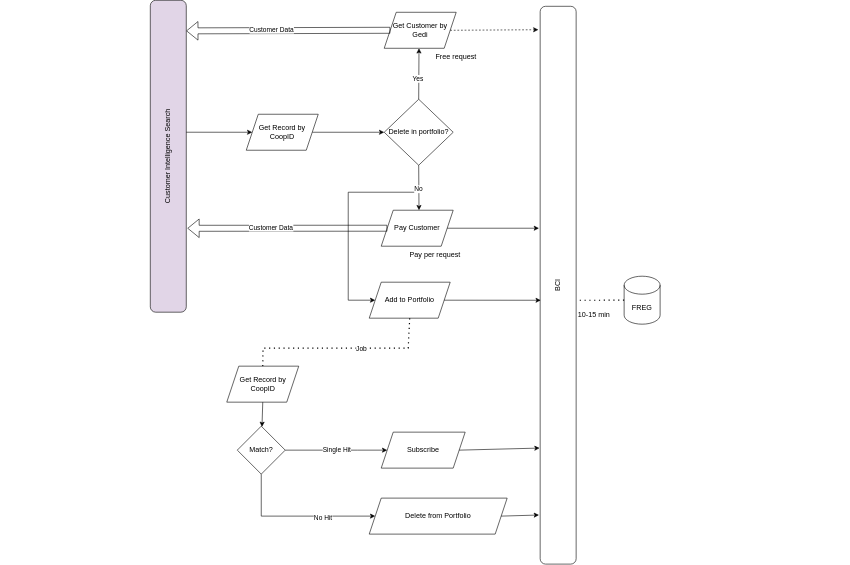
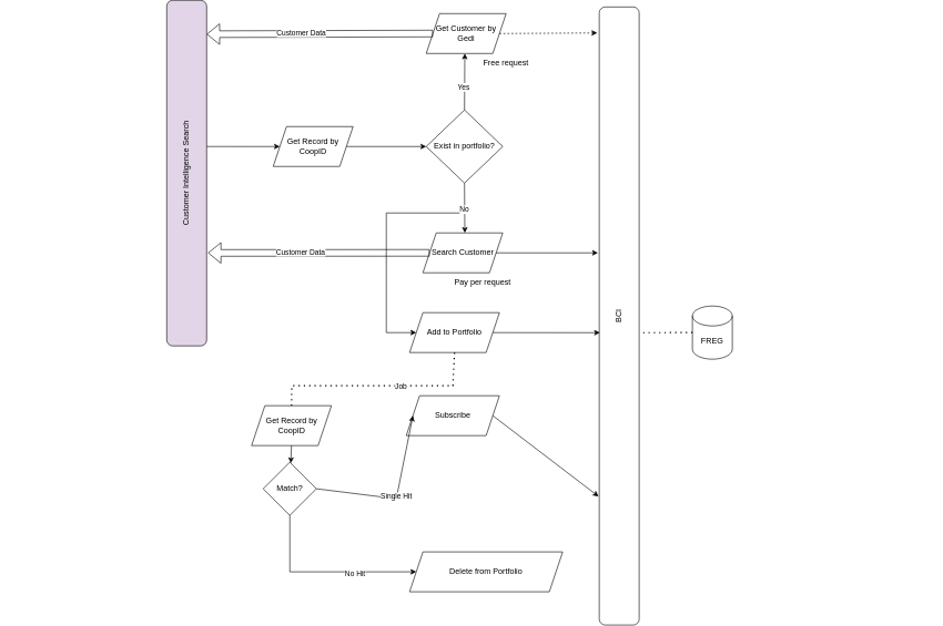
  <mxCell id="0" />
  <mxCell id="1" parent="0" />
- <mxCell id="2" value="Delete in portfolio?" style="rhombus;whiteSpace=wrap;html=1;" vertex="1" parent="1"><mxGeometry x="640" y="165" width="115" height="110" as="geometry" /></mxCell>
+ <mxCell id="2" value="Exist in portfolio?" style="rhombus;whiteSpace=wrap;html=1;" vertex="1" parent="1"><mxGeometry x="640" y="165" width="115" height="110" as="geometry" /></mxCell>
  <mxCell id="3" value="" style="endArrow=classic;html=1;rounded=0;entryX=0;entryY=0.5;entryDx=0;entryDy=0;exitX=1;exitY=0.5;exitDx=0;exitDy=0;" edge="1" parent="1" source="4" target="2"><mxGeometry width="50" height="50" relative="1" as="geometry"><mxPoint x="500" y="50" as="sourcePoint" /><mxPoint x="490" y="30" as="targetPoint" /></mxGeometry></mxCell>
  <mxCell id="4" value="Get Record by CoopID" style="shape=parallelogram;perimeter=parallelogramPerimeter;whiteSpace=wrap;html=1;fixedSize=1;" vertex="1" parent="1"><mxGeometry x="410" y="190" width="120" height="60" as="geometry" /></mxCell>
  <mxCell id="5" value="" style="endArrow=classic;html=1;rounded=0;exitX=0.5;exitY=0;exitDx=0;exitDy=0;" edge="1" parent="1" source="2"><mxGeometry width="50" height="50" relative="1" as="geometry"><mxPoint x="700" y="160" as="sourcePoint" /><mxPoint x="698" y="80" as="targetPoint" /></mxGeometry></mxCell>
  <mxCell id="6" value="Yes" style="edgeLabel;html=1;align=center;verticalAlign=middle;resizable=0;points=[];" vertex="1" connectable="0" parent="5"><mxGeometry x="-0.2" y="2" relative="1" as="geometry"><mxPoint as="offset" /></mxGeometry></mxCell>
  <mxCell id="7" value="" style="endArrow=classic;html=1;rounded=0;exitX=0.5;exitY=1;exitDx=0;exitDy=0;" edge="1" parent="1" source="2"><mxGeometry width="50" height="50" relative="1" as="geometry"><mxPoint x="700" y="370" as="sourcePoint" /><mxPoint x="698" y="350" as="targetPoint" /></mxGeometry></mxCell>
  <mxCell id="8" value="No" style="edgeLabel;html=1;align=center;verticalAlign=middle;resizable=0;points=[];" vertex="1" connectable="0" parent="7"><mxGeometry x="0.04" y="-1" relative="1" as="geometry"><mxPoint as="offset" /></mxGeometry></mxCell>
  <mxCell id="9" value="Get Customer by Gedi" style="shape=parallelogram;perimeter=parallelogramPerimeter;whiteSpace=wrap;html=1;fixedSize=1;" vertex="1" parent="1"><mxGeometry x="640" y="20" width="120" height="60" as="geometry" /></mxCell>
- <mxCell id="10" value="Pay Customer" style="shape=parallelogram;perimeter=parallelogramPerimeter;whiteSpace=wrap;html=1;fixedSize=1;" vertex="1" parent="1"><mxGeometry x="635" y="350" width="120" height="60" as="geometry" /></mxCell>
+ <mxCell id="10" value="Search Customer" style="shape=parallelogram;perimeter=parallelogramPerimeter;whiteSpace=wrap;html=1;fixedSize=1;" vertex="1" parent="1"><mxGeometry x="635" y="350" width="120" height="60" as="geometry" /></mxCell>
  <mxCell id="11" value="" style="endArrow=classic;html=1;rounded=0;entryX=0;entryY=0.5;entryDx=0;entryDy=0;" edge="1" parent="1" target="12"><mxGeometry width="50" height="50" relative="1" as="geometry"><mxPoint x="690" y="320" as="sourcePoint" /><mxPoint x="580" y="510" as="targetPoint" /><Array as="points"><mxPoint x="580" y="320" /><mxPoint x="580" y="500" /></Array></mxGeometry></mxCell>
  <mxCell id="12" value="Add to Portfolio" style="shape=parallelogram;perimeter=parallelogramPerimeter;whiteSpace=wrap;html=1;fixedSize=1;" vertex="1" parent="1"><mxGeometry x="615" y="470" width="135" height="60" as="geometry" /></mxCell>
- <mxCell id="13" value="Subscribe" style="shape=parallelogram;perimeter=parallelogramPerimeter;whiteSpace=wrap;html=1;fixedSize=1;" vertex="1" parent="1"><mxGeometry x="635" y="720" width="140" height="60" as="geometry" /></mxCell>
+ <mxCell id="13" value="Subscribe" style="shape=parallelogram;perimeter=parallelogramPerimeter;whiteSpace=wrap;html=1;fixedSize=1;" vertex="1" parent="1"><mxGeometry x="610" y="595" width="140" height="60" as="geometry" /></mxCell>
  <mxCell id="14" value="" style="endArrow=classic;html=1;rounded=0;entryX=0;entryY=0.5;entryDx=0;entryDy=0;exitX=1;exitY=0.5;exitDx=0;exitDy=0;" edge="1" parent="1" source="22" target="13"><mxGeometry width="50" height="50" relative="1" as="geometry"><mxPoint x="525" y="720" as="sourcePoint" /><mxPoint x="605" y="700" as="targetPoint" /><Array as="points"><mxPoint x="595" y="750" /></Array></mxGeometry></mxCell>
  <mxCell id="15" value="Single Hit" style="edgeLabel;html=1;align=center;verticalAlign=middle;resizable=0;points=[];" vertex="1" connectable="0" parent="14"><mxGeometry y="1" relative="1" as="geometry"><mxPoint as="offset" /></mxGeometry></mxCell>
  <mxCell id="16" value="FREG" style="shape=cylinder3;whiteSpace=wrap;html=1;boundedLbl=1;backgroundOutline=1;size=15;" vertex="1" parent="1"><mxGeometry x="1040" y="460" width="60" height="80" as="geometry" /></mxCell>
  <mxCell id="17" value="" style="endArrow=none;dashed=1;html=1;dashPattern=1 3;strokeWidth=2;rounded=0;exitX=0;exitY=0.5;exitDx=0;exitDy=0;exitPerimeter=0;entryX=0.473;entryY=1.05;entryDx=0;entryDy=0;entryPerimeter=0;" edge="1" parent="1" source="16" target="35"><mxGeometry width="50" height="50" relative="1" as="geometry"><mxPoint x="860" y="500" as="sourcePoint" /><mxPoint x="920" y="500" as="targetPoint" /></mxGeometry></mxCell>
  <mxCell id="18" value="Pay per request" style="text;html=1;align=center;verticalAlign=middle;whiteSpace=wrap;rounded=0;" vertex="1" parent="1"><mxGeometry x="675" y="410" width="100" height="30" as="geometry" /></mxCell>
  <mxCell id="19" value="Free request" style="text;html=1;align=center;verticalAlign=middle;whiteSpace=wrap;rounded=0;" vertex="1" parent="1"><mxGeometry x="710" y="80" width="100" height="30" as="geometry" /></mxCell>
  <mxCell id="20" value="" style="shape=flexArrow;endArrow=classic;html=1;rounded=0;exitX=0;exitY=0.5;exitDx=0;exitDy=0;entryX=0.902;entryY=1;entryDx=0;entryDy=0;entryPerimeter=0;" edge="1" parent="1" source="9" target="28"><mxGeometry width="50" height="50" relative="1" as="geometry"><mxPoint x="500" y="40" as="sourcePoint" /><mxPoint x="320" y="50" as="targetPoint" /></mxGeometry></mxCell>
  <mxCell id="21" value="Customer Data" style="edgeLabel;html=1;align=center;verticalAlign=middle;resizable=0;points=[];" vertex="1" connectable="0" parent="20"><mxGeometry x="0.164" y="-2" relative="1" as="geometry"><mxPoint as="offset" /></mxGeometry></mxCell>
- <mxCell id="22" value="Match?" style="rhombus;whiteSpace=wrap;html=1;" vertex="1" parent="1"><mxGeometry x="395" y="710" width="80" height="80" as="geometry" /></mxCell>
- <mxCell id="23" value="10-15 min" style="text;html=1;align=center;verticalAlign=middle;whiteSpace=wrap;rounded=0;" vertex="1" parent="1"><mxGeometry x="960" y="510" width="60" height="30" as="geometry" /></mxCell>
+ <mxCell id="22" value="Match?" style="rhombus;whiteSpace=wrap;html=1;" vertex="1" parent="1"><mxGeometry x="395" y="695" width="80" height="80" as="geometry" /></mxCell>
  <mxCell id="24" value="" style="endArrow=none;dashed=1;html=1;dashPattern=1 3;strokeWidth=2;rounded=0;entryX=0.5;entryY=1;entryDx=0;entryDy=0;exitX=0.5;exitY=0;exitDx=0;exitDy=0;" edge="1" parent="1" source="29" target="12"><mxGeometry width="50" height="50" relative="1" as="geometry"><mxPoint x="683" y="620" as="sourcePoint" /><mxPoint x="660" y="560" as="targetPoint" /><Array as="points"><mxPoint x="438" y="580" /><mxPoint x="680" y="580" /></Array></mxGeometry></mxCell>
  <mxCell id="25" value="Job" style="edgeLabel;html=1;align=center;verticalAlign=middle;resizable=0;points=[];" vertex="1" connectable="0" parent="24"><mxGeometry x="0.202" relative="1" as="geometry"><mxPoint as="offset" /></mxGeometry></mxCell>
  <mxCell id="26" value="" style="shape=flexArrow;endArrow=classic;html=1;rounded=0;exitX=0;exitY=0.5;exitDx=0;exitDy=0;entryX=0.269;entryY=1.033;entryDx=0;entryDy=0;entryPerimeter=0;" edge="1" parent="1" source="10" target="28"><mxGeometry width="50" height="50" relative="1" as="geometry"><mxPoint x="642.5" y="379.5" as="sourcePoint" /><mxPoint x="320" y="380" as="targetPoint" /></mxGeometry></mxCell>
  <mxCell id="27" value="Customer Data" style="edgeLabel;html=1;align=center;verticalAlign=middle;resizable=0;points=[];" vertex="1" connectable="0" parent="26"><mxGeometry x="0.164" y="-2" relative="1" as="geometry"><mxPoint as="offset" /></mxGeometry></mxCell>
  <mxCell id="28" value="Customer Intelligence Search" style="rounded=1;whiteSpace=wrap;html=1;rotation=-90;fillColor=#e1d5e7;" vertex="1" parent="1"><mxGeometry x="20" y="230" width="520" height="60" as="geometry" /></mxCell>
  <mxCell id="29" value="Get Record by CoopID" style="shape=parallelogram;perimeter=parallelogramPerimeter;whiteSpace=wrap;html=1;fixedSize=1;" vertex="1" parent="1"><mxGeometry x="377.5" y="610" width="120" height="60" as="geometry" /></mxCell>
  <mxCell id="30" value="" style="endArrow=classic;html=1;rounded=0;entryX=0;entryY=0.5;entryDx=0;entryDy=0;exitX=0.577;exitY=1;exitDx=0;exitDy=0;exitPerimeter=0;" edge="1" parent="1" source="28" target="4"><mxGeometry width="50" height="50" relative="1" as="geometry"><mxPoint x="340" y="250" as="sourcePoint" /><mxPoint x="390" y="200" as="targetPoint" /></mxGeometry></mxCell>
  <mxCell id="31" value="" style="endArrow=classic;html=1;rounded=0;exitX=0.5;exitY=1;exitDx=0;exitDy=0;" edge="1" parent="1" source="29" target="22"><mxGeometry width="50" height="50" relative="1" as="geometry"><mxPoint x="315" y="740" as="sourcePoint" /><mxPoint x="365" y="690" as="targetPoint" /></mxGeometry></mxCell>
  <mxCell id="32" value="Delete from Portfolio" style="shape=parallelogram;perimeter=parallelogramPerimeter;whiteSpace=wrap;html=1;fixedSize=1;" vertex="1" parent="1"><mxGeometry x="615" y="830" width="230" height="60" as="geometry" /></mxCell>
  <mxCell id="33" value="" style="endArrow=classic;html=1;rounded=0;entryX=0;entryY=0.5;entryDx=0;entryDy=0;exitX=0.5;exitY=1;exitDx=0;exitDy=0;" edge="1" parent="1" source="22" target="32"><mxGeometry width="50" height="50" relative="1" as="geometry"><mxPoint x="445" y="860" as="sourcePoint" /><mxPoint x="575" y="850" as="targetPoint" /><Array as="points"><mxPoint x="435" y="860" /></Array></mxGeometry></mxCell>
  <mxCell id="34" value="No Hit" style="edgeLabel;html=1;align=center;verticalAlign=middle;resizable=0;points=[];" vertex="1" connectable="0" parent="33"><mxGeometry x="0.323" y="-2" relative="1" as="geometry"><mxPoint as="offset" /></mxGeometry></mxCell>
  <mxCell id="35" value="BCI" style="rounded=1;whiteSpace=wrap;html=1;rotation=-90;" vertex="1" parent="1"><mxGeometry x="465" y="445" width="930" height="60" as="geometry" /></mxCell>
  <mxCell id="36" value="" style="endArrow=classic;html=1;rounded=0;exitX=1;exitY=0.5;exitDx=0;exitDy=0;entryX=0.473;entryY=0.017;entryDx=0;entryDy=0;entryPerimeter=0;" edge="1" parent="1" source="12" target="35"><mxGeometry width="50" height="50" relative="1" as="geometry"><mxPoint x="780" y="540" as="sourcePoint" /><mxPoint x="830" y="490" as="targetPoint" /></mxGeometry></mxCell>
  <mxCell id="37" value="" style="endArrow=classic;html=1;rounded=0;exitX=1;exitY=0.5;exitDx=0;exitDy=0;" edge="1" parent="1" source="10"><mxGeometry width="50" height="50" relative="1" as="geometry"><mxPoint x="820" y="400" as="sourcePoint" /><mxPoint x="898" y="380" as="targetPoint" /></mxGeometry></mxCell>
  <mxCell id="38" value="" style="endArrow=classic;html=1;rounded=0;exitX=1;exitY=0.5;exitDx=0;exitDy=0;entryX=0.958;entryY=-0.05;entryDx=0;entryDy=0;entryPerimeter=0;dashed=1;" edge="1" parent="1" source="9" target="35"><mxGeometry width="50" height="50" relative="1" as="geometry"><mxPoint x="800" y="80" as="sourcePoint" /><mxPoint x="850" y="30" as="targetPoint" /></mxGeometry></mxCell>
  <mxCell id="39" value="" style="endArrow=classic;html=1;rounded=0;exitX=1;exitY=0.5;exitDx=0;exitDy=0;entryX=0.208;entryY=-0.017;entryDx=0;entryDy=0;entryPerimeter=0;" edge="1" parent="1" source="13" target="35"><mxGeometry width="50" height="50" relative="1" as="geometry"><mxPoint x="800" y="760" as="sourcePoint" /><mxPoint x="850" y="710" as="targetPoint" /></mxGeometry></mxCell>
- <mxCell id="40" value="" style="endArrow=classic;html=1;rounded=0;exitX=1;exitY=0.5;exitDx=0;exitDy=0;entryX=0.088;entryY=-0.033;entryDx=0;entryDy=0;entryPerimeter=0;" edge="1" parent="1" source="32" target="35"><mxGeometry width="50" height="50" relative="1" as="geometry"><mxPoint x="780" y="880" as="sourcePoint" /><mxPoint x="830" y="830" as="targetPoint" /></mxGeometry></mxCell>
